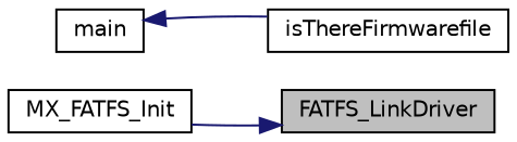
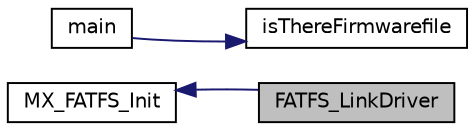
  digraph {
    rankdir=RL
    node [color=black fillcolor=white fontname=Helvetica fontsize=10 shape=record style=filled]
    edge [color=midnightblue dir=back fontname=Helvetica fontsize=10 labelfontname=Helvetica labelfontsize=10 style=solid]
    n1 [fillcolor=grey75 fontcolor=black height=0.2 label=FATFS_LinkDriver width=0.4]
    n2 [height=0.2 label=MX_FATFS_Init width=0.4]
    n3 [height=0.2 label=isThereFirmwarefile width=0.4]
    n4 [height=0.2 label=main width=0.4]
-   n1 -> n2
-   n4 -> n3
+   n2 -> n1
+   n3 -> n4
  }
